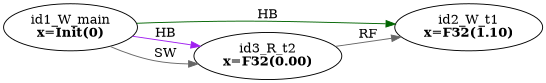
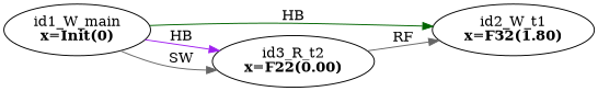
  digraph {
    rankdir=LR
    splines=true
    edge [color=gray40]
    n1 [label=<id1_W_main<br/><B>x=Init(0)</B>>]
-   n2 [label=<id2_W_t1<br/><B>x=F32(1.10)</B>>]
-   n3 [label=<id3_R_t2<br/><B>x=F32(0.00)</B>>]
+   n2 [label=<id2_W_t1<br/><B>x=F32(1.80)</B>>]
+   n3 [label=<id3_R_t2<br/><B>x=F22(0.00)</B>>]
    n1 -> n2 [color=darkgreen label=HB]
    n1 -> n3 [color=purple label=HB]
    n1 -> n3 [label=SW]
    n3 -> n2 [label=RF]
  }
